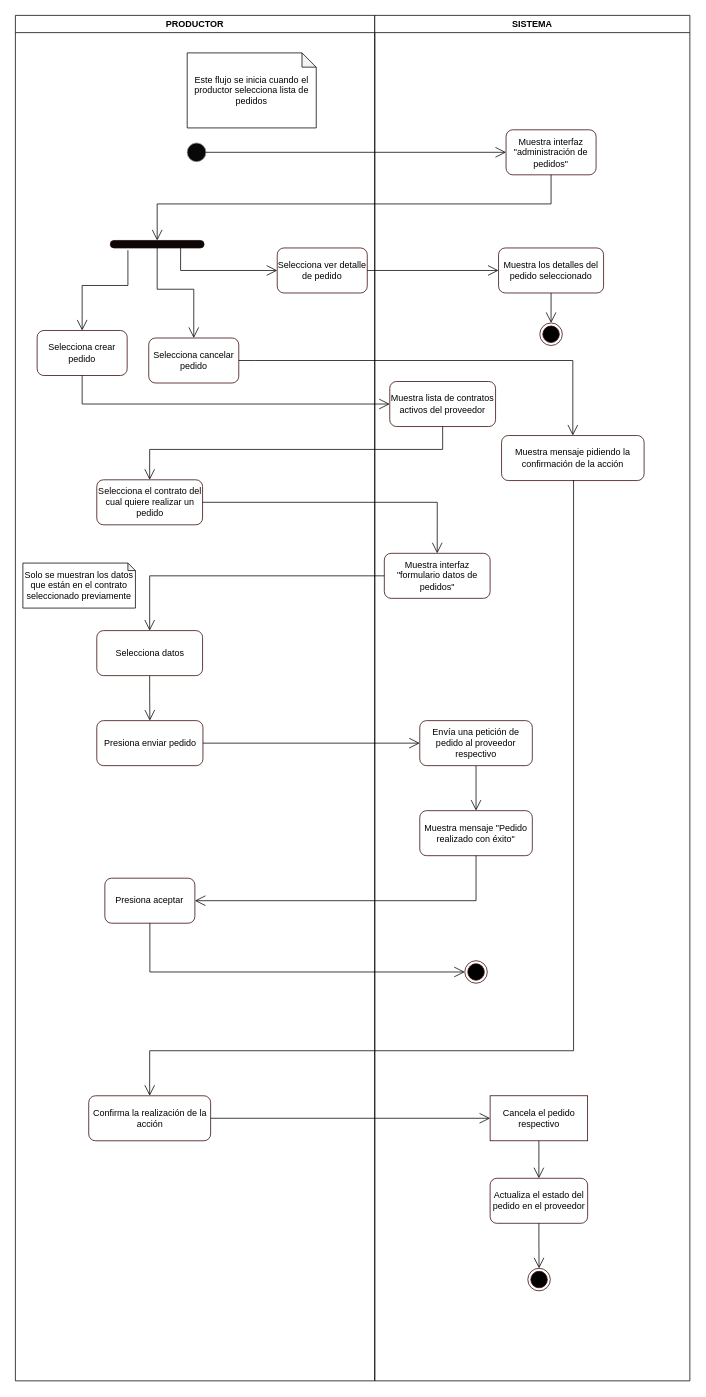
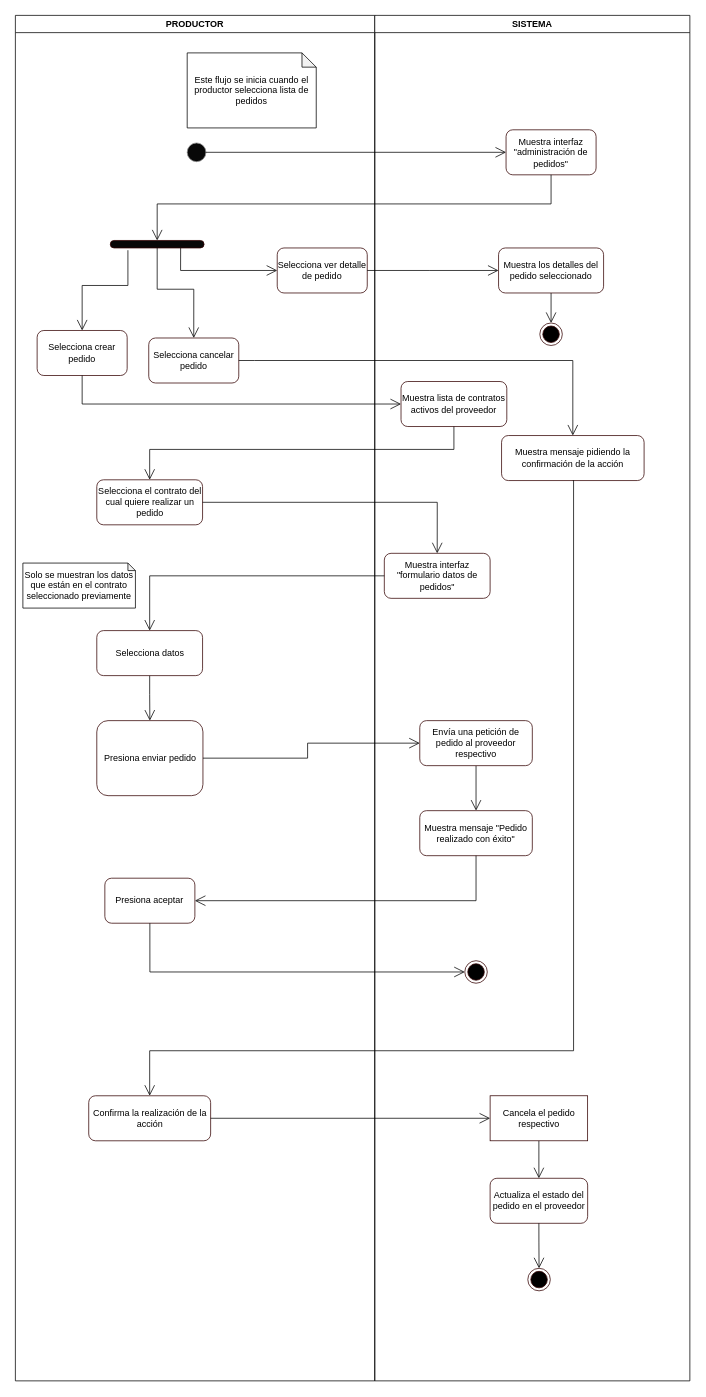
  <mxCell id="0" />
  <mxCell id="1" parent="0" />
  <mxCell id="2" value="PRODUCTOR" style="swimlane;gradientColor=none;" parent="1" vertex="1"><mxGeometry x="20" y="20" width="479" height="1820" as="geometry" /></mxCell>
  <mxCell id="3" value="" style="ellipse;whiteSpace=wrap;html=1;aspect=fixed;strokeColor=#919191;fillColor=#080808;gradientColor=none;" parent="2" vertex="1"><mxGeometry x="229" y="170" width="25" height="25" as="geometry" /></mxCell>
  <mxCell id="4" value="Este flujo se inicia cuando el productor selecciona lista de pedidos" style="shape=note;whiteSpace=wrap;html=1;backgroundOutline=1;darkOpacity=0.05;size=19;" parent="2" vertex="1"><mxGeometry x="229" y="50" width="172" height="100" as="geometry" /></mxCell>
  <mxCell id="5" value="" style="group" parent="2" vertex="1" connectable="0"><mxGeometry x="29" y="300" width="417.5" height="270" as="geometry" /></mxCell>
  <mxCell id="6" value="" style="group" parent="5" vertex="1" connectable="0"><mxGeometry width="417.5" height="140" as="geometry" /></mxCell>
  <mxCell id="7" style="edgeStyle=orthogonalEdgeStyle;rounded=0;orthogonalLoop=1;jettySize=auto;html=1;exitX=0.75;exitY=1;exitDx=0;exitDy=0;endArrow=open;endFill=0;endSize=12;" parent="6" source="8" target="11" edge="1"><mxGeometry relative="1" as="geometry" /></mxCell>
  <mxCell id="8" value="" style="rounded=1;whiteSpace=wrap;html=1;strokeColor=#330000;fillColor=#080808;gradientColor=none;arcSize=50;" parent="6" vertex="1"><mxGeometry x="97.5" width="125" height="10" as="geometry" /></mxCell>
  <mxCell id="9" style="edgeStyle=orthogonalEdgeStyle;rounded=0;orthogonalLoop=1;jettySize=auto;html=1;exitX=0.5;exitY=0;exitDx=0;exitDy=0;entryX=0.188;entryY=1.3;entryDx=0;entryDy=0;entryPerimeter=0;startArrow=open;startFill=0;startSize=12;endArrow=none;endFill=0;endSize=12;targetPerimeterSpacing=0;" parent="6" source="10" target="8" edge="1"><mxGeometry relative="1" as="geometry" /></mxCell>
  <mxCell id="10" value="Selecciona crear pedido" style="rounded=1;whiteSpace=wrap;html=1;strokeColor=#330000;fillColor=#FFFFFF;gradientColor=none;" parent="6" vertex="1"><mxGeometry y="120" width="120" height="60" as="geometry" /></mxCell>
  <mxCell id="11" value="Selecciona ver detalle de pedido" style="rounded=1;whiteSpace=wrap;html=1;strokeColor=#330000;fillColor=#FFFFFF;gradientColor=none;" parent="6" vertex="1"><mxGeometry x="320" y="10" width="120" height="60" as="geometry" /></mxCell>
  <mxCell id="12" value="Selecciona cancelar pedido" style="rounded=1;whiteSpace=wrap;html=1;strokeColor=#330000;fillColor=#FFFFFF;gradientColor=none;" parent="5" vertex="1"><mxGeometry x="148.75" y="130" width="120" height="60" as="geometry" /></mxCell>
  <mxCell id="13" style="edgeStyle=orthogonalEdgeStyle;rounded=0;orthogonalLoop=1;jettySize=auto;html=1;exitX=0.5;exitY=0;exitDx=0;exitDy=0;entryX=0.5;entryY=1;entryDx=0;entryDy=0;startArrow=open;startFill=0;startSize=12;endArrow=none;endFill=0;endSize=12;targetPerimeterSpacing=0;" parent="5" source="12" target="8" edge="1"><mxGeometry relative="1" as="geometry" /></mxCell>
  <mxCell id="14" style="edgeStyle=orthogonalEdgeStyle;rounded=0;orthogonalLoop=1;jettySize=auto;html=1;exitX=0.5;exitY=1;exitDx=0;exitDy=0;entryX=0.5;entryY=0;entryDx=0;entryDy=0;endArrow=open;endFill=0;endSize=12;" parent="2" source="15" target="20" edge="1"><mxGeometry relative="1" as="geometry" /></mxCell>
  <mxCell id="15" value="Selecciona datos" style="rounded=1;whiteSpace=wrap;html=1;strokeColor=#330000;fillColor=#FFFFFF;gradientColor=none;" parent="2" vertex="1"><mxGeometry x="108.5" y="820" width="141" height="60" as="geometry" /></mxCell>
  <mxCell id="16" value="Confirma la realización de la acción" style="rounded=1;whiteSpace=wrap;html=1;strokeColor=#330000;fillColor=#FFFFFF;gradientColor=none;" parent="2" vertex="1"><mxGeometry x="97.75" y="1440" width="162.5" height="60" as="geometry" /></mxCell>
  <mxCell id="17" value="Presiona aceptar" style="rounded=1;whiteSpace=wrap;html=1;strokeColor=#330000;fillColor=#FFFFFF;gradientColor=none;" parent="2" vertex="1"><mxGeometry x="119.25" y="1150" width="120" height="60" as="geometry" /></mxCell>
  <mxCell id="18" value="Solo se muestran los datos que están en el contrato seleccionado previamente" style="shape=note;whiteSpace=wrap;html=1;backgroundOutline=1;darkOpacity=0.05;size=10;" parent="2" vertex="1"><mxGeometry x="10" y="730" width="150" height="60" as="geometry" /></mxCell>
  <mxCell id="19" value="Selecciona el contrato del cual quiere realizar un pedido" style="rounded=1;whiteSpace=wrap;html=1;strokeColor=#330000;fillColor=#FFFFFF;gradientColor=none;" parent="2" vertex="1"><mxGeometry x="108.5" y="619" width="141" height="60" as="geometry" /></mxCell>
- <mxCell id="20" value="Presiona enviar pedido" style="rounded=1;whiteSpace=wrap;html=1;strokeColor=#330000;fillColor=#FFFFFF;gradientColor=none;" parent="2" vertex="1"><mxGeometry x="108.5" y="940" width="141.5" height="60" as="geometry" /></mxCell>
+ <mxCell id="20" value="Presiona enviar pedido" style="rounded=1;whiteSpace=wrap;html=1;strokeColor=#330000;fillColor=#FFFFFF;gradientColor=none;" parent="2" vertex="1"><mxGeometry x="108.5" y="940" width="141.5" height="100" as="geometry" /></mxCell>
  <mxCell id="21" value="SISTEMA" style="swimlane;gradientColor=none;" parent="1" vertex="1"><mxGeometry x="499" y="20" width="420" height="1820" as="geometry" /></mxCell>
  <mxCell id="22" value="Muestra interfaz &quot;administración de pedidos&quot;" style="rounded=1;whiteSpace=wrap;html=1;strokeColor=#330000;fillColor=#FFFFFF;gradientColor=none;" parent="21" vertex="1"><mxGeometry x="175" y="152.5" width="120" height="60" as="geometry" /></mxCell>
  <mxCell id="23" value="" style="group" parent="21" vertex="1" connectable="0"><mxGeometry x="153.75" y="1430" width="162.5" height="150" as="geometry" /></mxCell>
  <mxCell id="24" value="Actualiza el estado del pedido en el proveedor" style="rounded=1;whiteSpace=wrap;html=1;strokeColor=#330000;fillColor=#FFFFFF;gradientColor=none;" parent="23" vertex="1"><mxGeometry y="120" width="130" height="60" as="geometry" /></mxCell>
  <mxCell id="25" style="edgeStyle=orthogonalEdgeStyle;rounded=0;orthogonalLoop=1;jettySize=auto;html=1;exitX=0.5;exitY=1;exitDx=0;exitDy=0;entryX=0.5;entryY=0;entryDx=0;entryDy=0;endArrow=open;endFill=0;endSize=12;" parent="23" source="26" target="24" edge="1"><mxGeometry relative="1" as="geometry" /></mxCell>
  <mxCell id="26" value="Cancela el pedido respectivo" style="whiteSpace=wrap;html=1;strokeColor=#330000;fillColor=#FFFFFF;gradientColor=none;rounded=0;" parent="23" vertex="1"><mxGeometry y="10" width="130" height="60" as="geometry" /></mxCell>
  <mxCell id="27" value="Muestra interfaz &quot;formulario datos de pedidos&quot;" style="rounded=1;whiteSpace=wrap;html=1;strokeColor=#330000;fillColor=#FFFFFF;gradientColor=none;" parent="21" vertex="1"><mxGeometry x="12.75" y="717" width="141" height="60" as="geometry" /></mxCell>
- <mxCell id="28" value="Muestra lista de contratos activos del proveedor" style="rounded=1;whiteSpace=wrap;html=1;strokeColor=#330000;fillColor=#FFFFFF;gradientColor=none;" parent="21" vertex="1"><mxGeometry x="20" y="488" width="141" height="60" as="geometry" /></mxCell>
+ <mxCell id="28" value="Muestra lista de contratos activos del proveedor" style="rounded=1;whiteSpace=wrap;html=1;strokeColor=#330000;fillColor=#FFFFFF;gradientColor=none;" parent="21" vertex="1"><mxGeometry x="35" y="488" width="141" height="60" as="geometry" /></mxCell>
  <mxCell id="29" value="" style="ellipse;html=1;shape=endState;fillColor=#000000;strokeColor=#330000;" parent="21" vertex="1"><mxGeometry x="204" y="1670" width="30" height="30" as="geometry" /></mxCell>
  <mxCell id="30" style="edgeStyle=orthogonalEdgeStyle;rounded=0;orthogonalLoop=1;jettySize=auto;html=1;exitX=0.5;exitY=1;exitDx=0;exitDy=0;entryX=0.5;entryY=0;entryDx=0;entryDy=0;endArrow=open;endFill=0;endSize=12;" parent="21" source="24" target="29" edge="1"><mxGeometry relative="1" as="geometry" /></mxCell>
  <mxCell id="31" value="Muestra mensaje pidiendo la confirmación de la acción" style="rounded=1;whiteSpace=wrap;html=1;strokeColor=#330000;fillColor=#FFFFFF;gradientColor=none;" parent="21" vertex="1"><mxGeometry x="169" y="560" width="190" height="60" as="geometry" /></mxCell>
  <mxCell id="32" style="edgeStyle=orthogonalEdgeStyle;rounded=0;orthogonalLoop=1;jettySize=auto;html=1;exitX=0.5;exitY=1;exitDx=0;exitDy=0;entryX=0.5;entryY=0;entryDx=0;entryDy=0;endArrow=open;endFill=0;endSize=12;" parent="21" source="33" target="34" edge="1"><mxGeometry relative="1" as="geometry" /></mxCell>
  <mxCell id="33" value="Muestra los detalles del pedido seleccionado" style="rounded=1;whiteSpace=wrap;html=1;strokeColor=#330000;fillColor=#FFFFFF;gradientColor=none;" parent="21" vertex="1"><mxGeometry x="165" y="310" width="140" height="60" as="geometry" /></mxCell>
  <mxCell id="34" value="" style="ellipse;html=1;shape=endState;fillColor=#000000;strokeColor=#330000;" parent="21" vertex="1"><mxGeometry x="220" y="410" width="30" height="30" as="geometry" /></mxCell>
  <mxCell id="35" value="Muestra mensaje &quot;Pedido realizado con éxito&quot;" style="rounded=1;whiteSpace=wrap;html=1;strokeColor=#330000;fillColor=#FFFFFF;gradientColor=none;" parent="21" vertex="1"><mxGeometry x="60" y="1060" width="150" height="60" as="geometry" /></mxCell>
  <mxCell id="36" value="" style="ellipse;html=1;shape=endState;fillColor=#000000;strokeColor=#330000;" parent="21" vertex="1"><mxGeometry x="120" y="1260" width="30" height="30" as="geometry" /></mxCell>
  <mxCell id="37" value="" style="edgeStyle=orthogonalEdgeStyle;rounded=0;orthogonalLoop=1;jettySize=auto;html=1;endArrow=open;endFill=0;endSize=12;" parent="21" source="38" target="35" edge="1"><mxGeometry relative="1" as="geometry" /></mxCell>
  <mxCell id="38" value="Envía una petición de pedido al proveedor respectivo" style="rounded=1;whiteSpace=wrap;html=1;strokeColor=#330000;fillColor=#FFFFFF;gradientColor=none;" parent="21" vertex="1"><mxGeometry x="60" y="940" width="150" height="60" as="geometry" /></mxCell>
  <mxCell id="39" style="edgeStyle=orthogonalEdgeStyle;rounded=0;orthogonalLoop=1;jettySize=auto;html=1;exitX=1;exitY=0.5;exitDx=0;exitDy=0;entryX=0;entryY=0.5;entryDx=0;entryDy=0;endSize=12;endArrow=open;endFill=0;" parent="1" source="3" target="22" edge="1"><mxGeometry relative="1" as="geometry" /></mxCell>
  <mxCell id="40" style="edgeStyle=orthogonalEdgeStyle;rounded=0;orthogonalLoop=1;jettySize=auto;html=1;exitX=0.5;exitY=1;exitDx=0;exitDy=0;entryX=0.5;entryY=0;entryDx=0;entryDy=0;endArrow=open;endFill=0;endSize=12;" parent="1" source="22" target="8" edge="1"><mxGeometry relative="1" as="geometry" /></mxCell>
  <mxCell id="41" style="edgeStyle=orthogonalEdgeStyle;rounded=0;orthogonalLoop=1;jettySize=auto;html=1;exitX=1;exitY=0.5;exitDx=0;exitDy=0;endArrow=open;endFill=0;endSize=12;entryX=0;entryY=0.5;entryDx=0;entryDy=0;" parent="1" source="16" target="26" edge="1"><mxGeometry relative="1" as="geometry"><mxPoint x="619" y="1490" as="targetPoint" /></mxGeometry></mxCell>
  <mxCell id="42" style="edgeStyle=orthogonalEdgeStyle;rounded=0;orthogonalLoop=1;jettySize=auto;html=1;exitX=0.5;exitY=1;exitDx=0;exitDy=0;entryX=1;entryY=0.5;entryDx=0;entryDy=0;endArrow=open;endFill=0;endSize=12;" parent="1" source="35" target="17" edge="1"><mxGeometry relative="1" as="geometry" /></mxCell>
  <mxCell id="43" style="edgeStyle=orthogonalEdgeStyle;rounded=0;orthogonalLoop=1;jettySize=auto;html=1;exitX=0.5;exitY=1;exitDx=0;exitDy=0;entryX=0;entryY=0.5;entryDx=0;entryDy=0;endArrow=open;endFill=0;endSize=12;" parent="1" source="17" target="36" edge="1"><mxGeometry relative="1" as="geometry" /></mxCell>
  <mxCell id="44" style="edgeStyle=orthogonalEdgeStyle;rounded=0;orthogonalLoop=1;jettySize=auto;html=1;exitX=0;exitY=0.5;exitDx=0;exitDy=0;entryX=0.5;entryY=0;entryDx=0;entryDy=0;startArrow=none;startFill=0;startSize=12;endArrow=open;endFill=0;endSize=12;targetPerimeterSpacing=0;" parent="1" source="27" target="15" edge="1"><mxGeometry relative="1" as="geometry" /></mxCell>
  <mxCell id="45" style="edgeStyle=orthogonalEdgeStyle;rounded=0;orthogonalLoop=1;jettySize=auto;html=1;exitX=0.5;exitY=1;exitDx=0;exitDy=0;startArrow=none;startFill=0;startSize=12;endArrow=open;endFill=0;endSize=12;targetPerimeterSpacing=0;entryX=0;entryY=0.5;entryDx=0;entryDy=0;" parent="1" source="10" target="28" edge="1"><mxGeometry relative="1" as="geometry"><mxPoint x="259" y="560" as="targetPoint" /></mxGeometry></mxCell>
  <mxCell id="46" style="edgeStyle=orthogonalEdgeStyle;rounded=0;orthogonalLoop=1;jettySize=auto;html=1;exitX=0.5;exitY=1;exitDx=0;exitDy=0;endSize=12;endArrow=open;endFill=0;" parent="1" source="28" target="19" edge="1"><mxGeometry relative="1" as="geometry" /></mxCell>
  <mxCell id="47" style="edgeStyle=orthogonalEdgeStyle;rounded=0;orthogonalLoop=1;jettySize=auto;html=1;exitX=1;exitY=0.5;exitDx=0;exitDy=0;entryX=0.5;entryY=0;entryDx=0;entryDy=0;endArrow=open;endFill=0;endSize=12;" parent="1" source="19" target="27" edge="1"><mxGeometry relative="1" as="geometry" /></mxCell>
  <mxCell id="48" style="edgeStyle=orthogonalEdgeStyle;rounded=0;orthogonalLoop=1;jettySize=auto;html=1;exitX=1;exitY=0.5;exitDx=0;exitDy=0;endArrow=open;endFill=0;endSize=12;entryX=0;entryY=0.5;entryDx=0;entryDy=0;" parent="1" source="20" target="38" edge="1"><mxGeometry relative="1" as="geometry"><mxPoint x="459" y="990" as="targetPoint" /></mxGeometry></mxCell>
  <mxCell id="49" style="edgeStyle=orthogonalEdgeStyle;rounded=0;orthogonalLoop=1;jettySize=auto;html=1;exitX=0.5;exitY=1;exitDx=0;exitDy=0;endArrow=open;endFill=0;endSize=12;" parent="1" source="31" target="16" edge="1"><mxGeometry relative="1" as="geometry"><Array as="points"><mxPoint x="764" y="1400" /><mxPoint x="199" y="1400" /></Array></mxGeometry></mxCell>
  <mxCell id="50" style="edgeStyle=orthogonalEdgeStyle;rounded=0;orthogonalLoop=1;jettySize=auto;html=1;exitX=1;exitY=0.5;exitDx=0;exitDy=0;endArrow=open;endFill=0;endSize=12;" parent="1" source="12" target="31" edge="1"><mxGeometry relative="1" as="geometry"><Array as="points"><mxPoint x="339" y="480" /><mxPoint x="763" y="480" /></Array></mxGeometry></mxCell>
  <mxCell id="51" style="edgeStyle=orthogonalEdgeStyle;rounded=0;orthogonalLoop=1;jettySize=auto;html=1;exitX=1;exitY=0.5;exitDx=0;exitDy=0;endArrow=open;endFill=0;endSize=12;" parent="1" source="11" edge="1"><mxGeometry relative="1" as="geometry"><mxPoint x="664" y="360" as="targetPoint" /></mxGeometry></mxCell>
